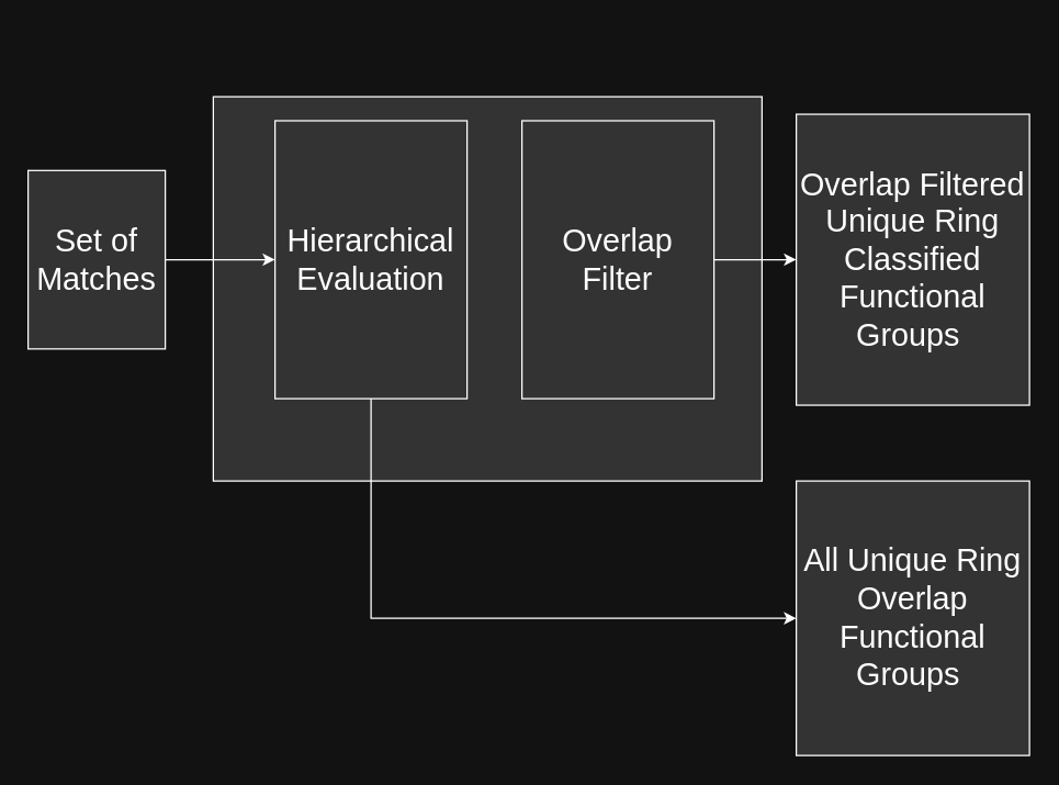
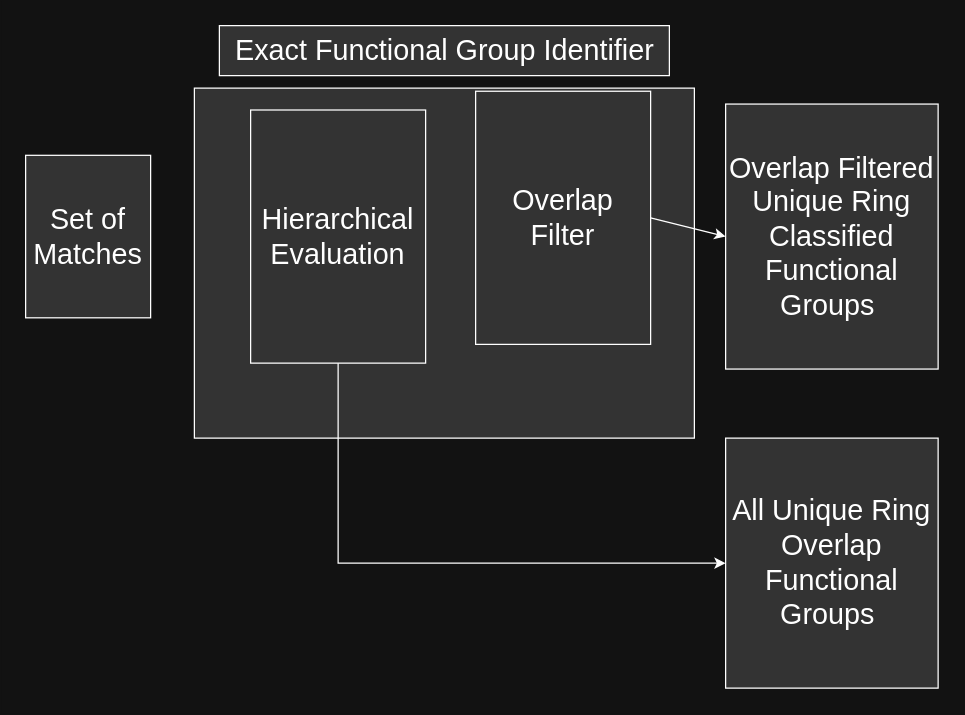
  <mxCell id="0" />
  <mxCell id="1" parent="0" />
+ <mxCell id="2" value="&lt;font style=&quot;font-size: 23px;&quot;&gt;Exact Functional Group Identifier&lt;/font&gt;" style="text;html=1;align=center;verticalAlign=middle;resizable=0;points=[];autosize=1;strokeColor=#FFFFFF;fillColor=#333333;fontSize=23;fontColor=#FFFFFF;labelBorderColor=none;labelBackgroundColor=none;" parent="1" vertex="1"><mxGeometry x="175" y="20" width="360" height="40" as="geometry" /></mxCell>
  <mxCell id="3" value="" style="rounded=0;whiteSpace=wrap;html=1;fillColor=#333333;fontColor=#FFFFFF;labelBorderColor=none;labelBackgroundColor=none;strokeColor=#FFFFFF;" parent="1" vertex="1"><mxGeometry x="155" y="70" width="400" height="280" as="geometry" /></mxCell>
- <mxCell id="4" value="" style="edgeStyle=orthogonalEdgeStyle;rounded=0;orthogonalLoop=1;jettySize=auto;html=1;fontSize=13;entryX=0;entryY=0.5;entryDx=0;entryDy=0;strokeColor=#FFFFFF;exitX=1;exitY=0.5;exitDx=0;exitDy=0;" parent="1" source="6" target="5" edge="1"><mxGeometry relative="1" as="geometry"><mxPoint x="120" y="135" as="sourcePoint" /></mxGeometry></mxCell>
  <mxCell id="5" value="Hierarchical Evaluation" style="rounded=0;whiteSpace=wrap;html=1;fillColor=#333333;fontColor=#FFFFFF;labelBorderColor=none;labelBackgroundColor=none;strokeColor=#FFFFFF;fontSize=23;" parent="1" vertex="1"><mxGeometry x="200" y="87.5" width="140" height="202.5" as="geometry" /></mxCell>
  <mxCell id="6" value="&lt;span style=&quot;font-size: 23px;&quot;&gt;Set of Matches&lt;/span&gt;" style="rounded=0;whiteSpace=wrap;html=1;fillColor=#333333;fontColor=#FFFFFF;labelBorderColor=none;labelBackgroundColor=none;strokeColor=#FFFFFF;" vertex="1" parent="1"><mxGeometry x="20" y="123.75" width="100" height="130" as="geometry" /></mxCell>
  <mxCell id="7" value="&lt;span style=&quot;font-size: 23px;&quot;&gt;Overlap Filtered Unique Ring Classified Functional Groups&amp;nbsp;&lt;/span&gt;" style="rounded=0;whiteSpace=wrap;html=1;fillColor=#333333;fontColor=#FFFFFF;labelBorderColor=none;labelBackgroundColor=none;strokeColor=#FFFFFF;" vertex="1" parent="1"><mxGeometry x="580" y="82.75" width="170" height="212" as="geometry" /></mxCell>
  <mxCell id="8" value="&lt;span style=&quot;font-size: 23px;&quot;&gt;All Unique Ring Overlap Functional Groups&amp;nbsp;&lt;/span&gt;" style="rounded=0;whiteSpace=wrap;html=1;fillColor=#333333;fontColor=#FFFFFF;labelBorderColor=none;labelBackgroundColor=none;strokeColor=#FFFFFF;" vertex="1" parent="1"><mxGeometry x="580" y="350" width="170" height="200" as="geometry" /></mxCell>
  <mxCell id="9" value="" style="endArrow=classic;html=1;rounded=0;fontSize=23;exitX=0.5;exitY=1;exitDx=0;exitDy=0;entryX=0;entryY=0.5;entryDx=0;entryDy=0;strokeColor=#FFFFFF;" edge="1" parent="1" source="5" target="8"><mxGeometry width="50" height="50" relative="1" as="geometry"><mxPoint x="530" y="300" as="sourcePoint" /><mxPoint x="580" y="250" as="targetPoint" /><Array as="points"><mxPoint x="270" y="450" /></Array></mxGeometry></mxCell>
- <mxCell id="10" value="Overlap Filter" style="rounded=0;whiteSpace=wrap;html=1;fillColor=#333333;fontColor=#FFFFFF;labelBorderColor=none;labelBackgroundColor=none;strokeColor=#FFFFFF;fontSize=23;" vertex="1" parent="1"><mxGeometry x="380" y="87.5" width="140" height="202.5" as="geometry" /></mxCell>
+ <mxCell id="10" value="Overlap Filter" style="rounded=0;whiteSpace=wrap;html=1;fillColor=#333333;fontColor=#FFFFFF;labelBorderColor=none;labelBackgroundColor=none;strokeColor=#FFFFFF;fontSize=23;" vertex="1" parent="1"><mxGeometry x="380" y="72.5" width="140" height="202.5" as="geometry" /></mxCell>
  <mxCell id="11" value="" style="endArrow=classic;html=1;rounded=0;strokeColor=#FFFFFF;fontSize=23;exitX=1;exitY=0.5;exitDx=0;exitDy=0;entryX=0;entryY=0.5;entryDx=0;entryDy=0;" edge="1" parent="1" source="10" target="7"><mxGeometry width="50" height="50" relative="1" as="geometry"><mxPoint x="350" y="198.75" as="sourcePoint" /><mxPoint x="390" y="198.75" as="targetPoint" /></mxGeometry></mxCell>
